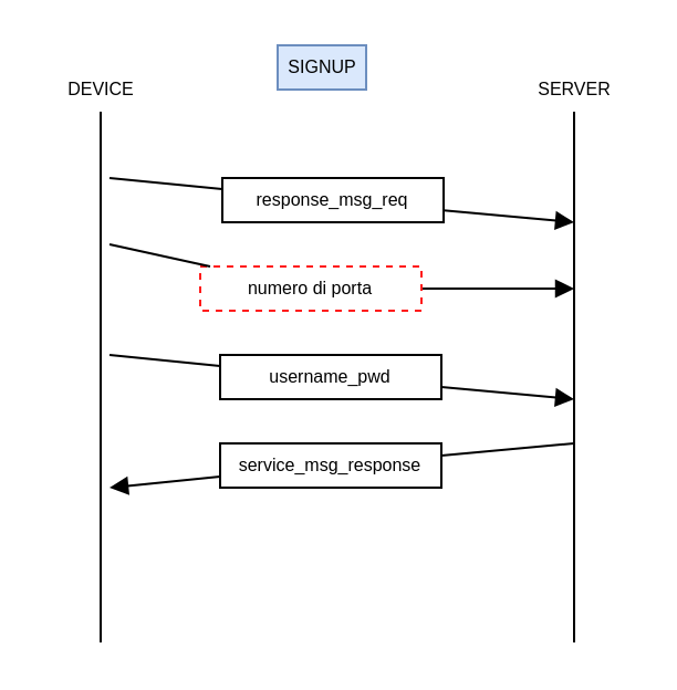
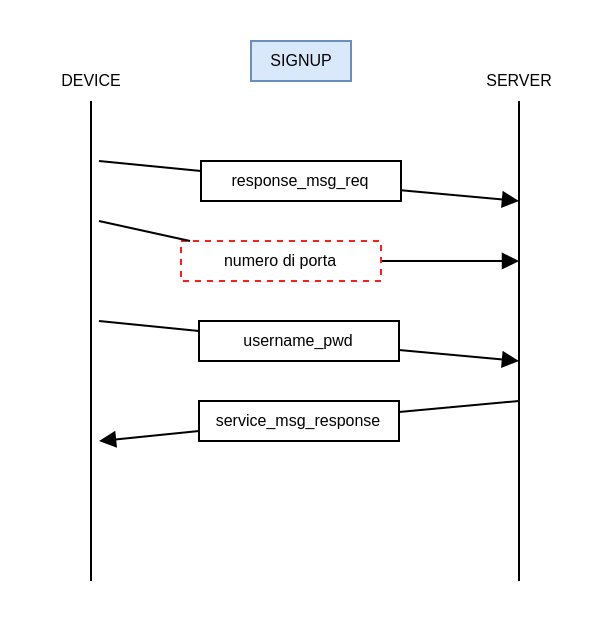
  <mxCell id="0" />
  <mxCell id="1" parent="0" />
  <mxCell id="2" value="" style="endArrow=none;html=1;fontSize=10;rounded=0;" parent="1" edge="1"><mxGeometry width="50" height="50" relative="1" as="geometry"><mxPoint x="45" y="290" as="sourcePoint" /><mxPoint x="45" y="50" as="targetPoint" /></mxGeometry></mxCell>
  <mxCell id="3" value="" style="endArrow=none;html=1;fontSize=10;rounded=0;" parent="1" edge="1"><mxGeometry width="50" height="50" relative="1" as="geometry"><mxPoint x="259" y="290" as="sourcePoint" /><mxPoint x="259" y="50" as="targetPoint" /></mxGeometry></mxCell>
  <mxCell id="4" value="" style="endArrow=block;html=1;fontSize=10;endFill=1;rounded=0;startArrow=none;" parent="1" source="5" edge="1"><mxGeometry width="50" height="50" relative="1" as="geometry"><mxPoint x="39" y="70" as="sourcePoint" /><mxPoint x="259" y="100" as="targetPoint" /></mxGeometry></mxCell>
  <mxCell id="5" value="response_msg_req" style="rounded=0;whiteSpace=wrap;html=1;fontSize=8;" parent="1" vertex="1"><mxGeometry x="100" y="80" width="100" height="20" as="geometry" /></mxCell>
  <mxCell id="6" value="" style="endArrow=none;html=1;fontSize=10;endFill=1;rounded=0;" parent="1" target="5" edge="1"><mxGeometry width="50" height="50" relative="1" as="geometry"><mxPoint x="49" y="80" as="sourcePoint" /><mxPoint x="209" y="70" as="targetPoint" /></mxGeometry></mxCell>
  <mxCell id="7" value="" style="endArrow=block;html=1;fontSize=10;endFill=1;rounded=0;startArrow=none;" parent="1" source="8" edge="1"><mxGeometry width="50" height="50" relative="1" as="geometry"><mxPoint x="39" y="150" as="sourcePoint" /><mxPoint x="259" y="180" as="targetPoint" /></mxGeometry></mxCell>
  <mxCell id="8" value="username_pwd" style="rounded=0;whiteSpace=wrap;html=1;fontSize=8;" parent="1" vertex="1"><mxGeometry x="99" y="160" width="100" height="20" as="geometry" /></mxCell>
  <mxCell id="9" value="" style="endArrow=none;html=1;fontSize=10;endFill=1;rounded=0;" parent="1" target="8" edge="1"><mxGeometry width="50" height="50" relative="1" as="geometry"><mxPoint x="49" y="160" as="sourcePoint" /><mxPoint x="209" y="150" as="targetPoint" /></mxGeometry></mxCell>
  <mxCell id="10" value="" style="endArrow=block;html=1;fontSize=10;endFill=1;rounded=0;startArrow=none;" parent="1" source="11" edge="1"><mxGeometry width="50" height="50" relative="1" as="geometry"><mxPoint x="189" y="220" as="sourcePoint" /><mxPoint x="49" y="220" as="targetPoint" /></mxGeometry></mxCell>
  <mxCell id="11" value="service_msg_response" style="rounded=0;whiteSpace=wrap;html=1;fontSize=8;strokeColor=#000000;" parent="1" vertex="1"><mxGeometry x="99" y="200" width="100" height="20" as="geometry" /></mxCell>
  <mxCell id="12" value="" style="endArrow=none;html=1;fontSize=10;endFill=1;rounded=0;" parent="1" target="11" edge="1"><mxGeometry width="50" height="50" relative="1" as="geometry"><mxPoint x="259" y="200" as="sourcePoint" /><mxPoint x="49" y="220" as="targetPoint" /></mxGeometry></mxCell>
  <mxCell id="13" value="DEVICE" style="text;html=1;align=center;verticalAlign=middle;resizable=0;points=[];autosize=1;strokeColor=none;fillColor=none;fontSize=8;" parent="1" vertex="1"><mxGeometry x="20" y="30" width="50" height="20" as="geometry" /></mxCell>
  <mxCell id="14" value="SERVER" style="text;html=1;align=center;verticalAlign=middle;resizable=0;points=[];autosize=1;strokeColor=none;fillColor=none;fontSize=8;" parent="1" vertex="1"><mxGeometry x="234" y="30" width="50" height="20" as="geometry" /></mxCell>
- <mxCell id="15" value="SIGNUP" style="text;html=1;align=center;verticalAlign=middle;resizable=0;points=[];autosize=1;strokeColor=#6c8ebf;fillColor=#dae8fc;fontSize=8;" parent="1" vertex="1"><mxGeometry x="125" y="20" width="40" height="20" as="geometry" /></mxCell>
+ <mxCell id="15" value="SIGNUP" style="text;html=1;align=center;verticalAlign=middle;resizable=0;points=[];autosize=1;strokeColor=#6c8ebf;fillColor=#dae8fc;fontSize=8;" parent="1" vertex="1"><mxGeometry x="125" y="20" width="50" height="20" as="geometry" /></mxCell>
  <mxCell id="16" value="" style="endArrow=block;html=1;fontSize=10;endFill=1;rounded=0;startArrow=none;" edge="1" parent="1" source="17"><mxGeometry width="50" height="50" relative="1" as="geometry"><mxPoint x="39" y="100" as="sourcePoint" /><mxPoint x="259" y="130" as="targetPoint" /></mxGeometry></mxCell>
  <mxCell id="17" value="numero di porta" style="rounded=0;whiteSpace=wrap;html=1;fontSize=8;dashed=1;strokeColor=#FF1C1C;" vertex="1" parent="1"><mxGeometry x="90" y="120" width="100" height="20" as="geometry" /></mxCell>
  <mxCell id="18" value="" style="endArrow=none;html=1;fontSize=10;endFill=1;rounded=0;" edge="1" parent="1" target="17"><mxGeometry width="50" height="50" relative="1" as="geometry"><mxPoint x="49" y="110" as="sourcePoint" /><mxPoint x="209" y="100" as="targetPoint" /></mxGeometry></mxCell>
